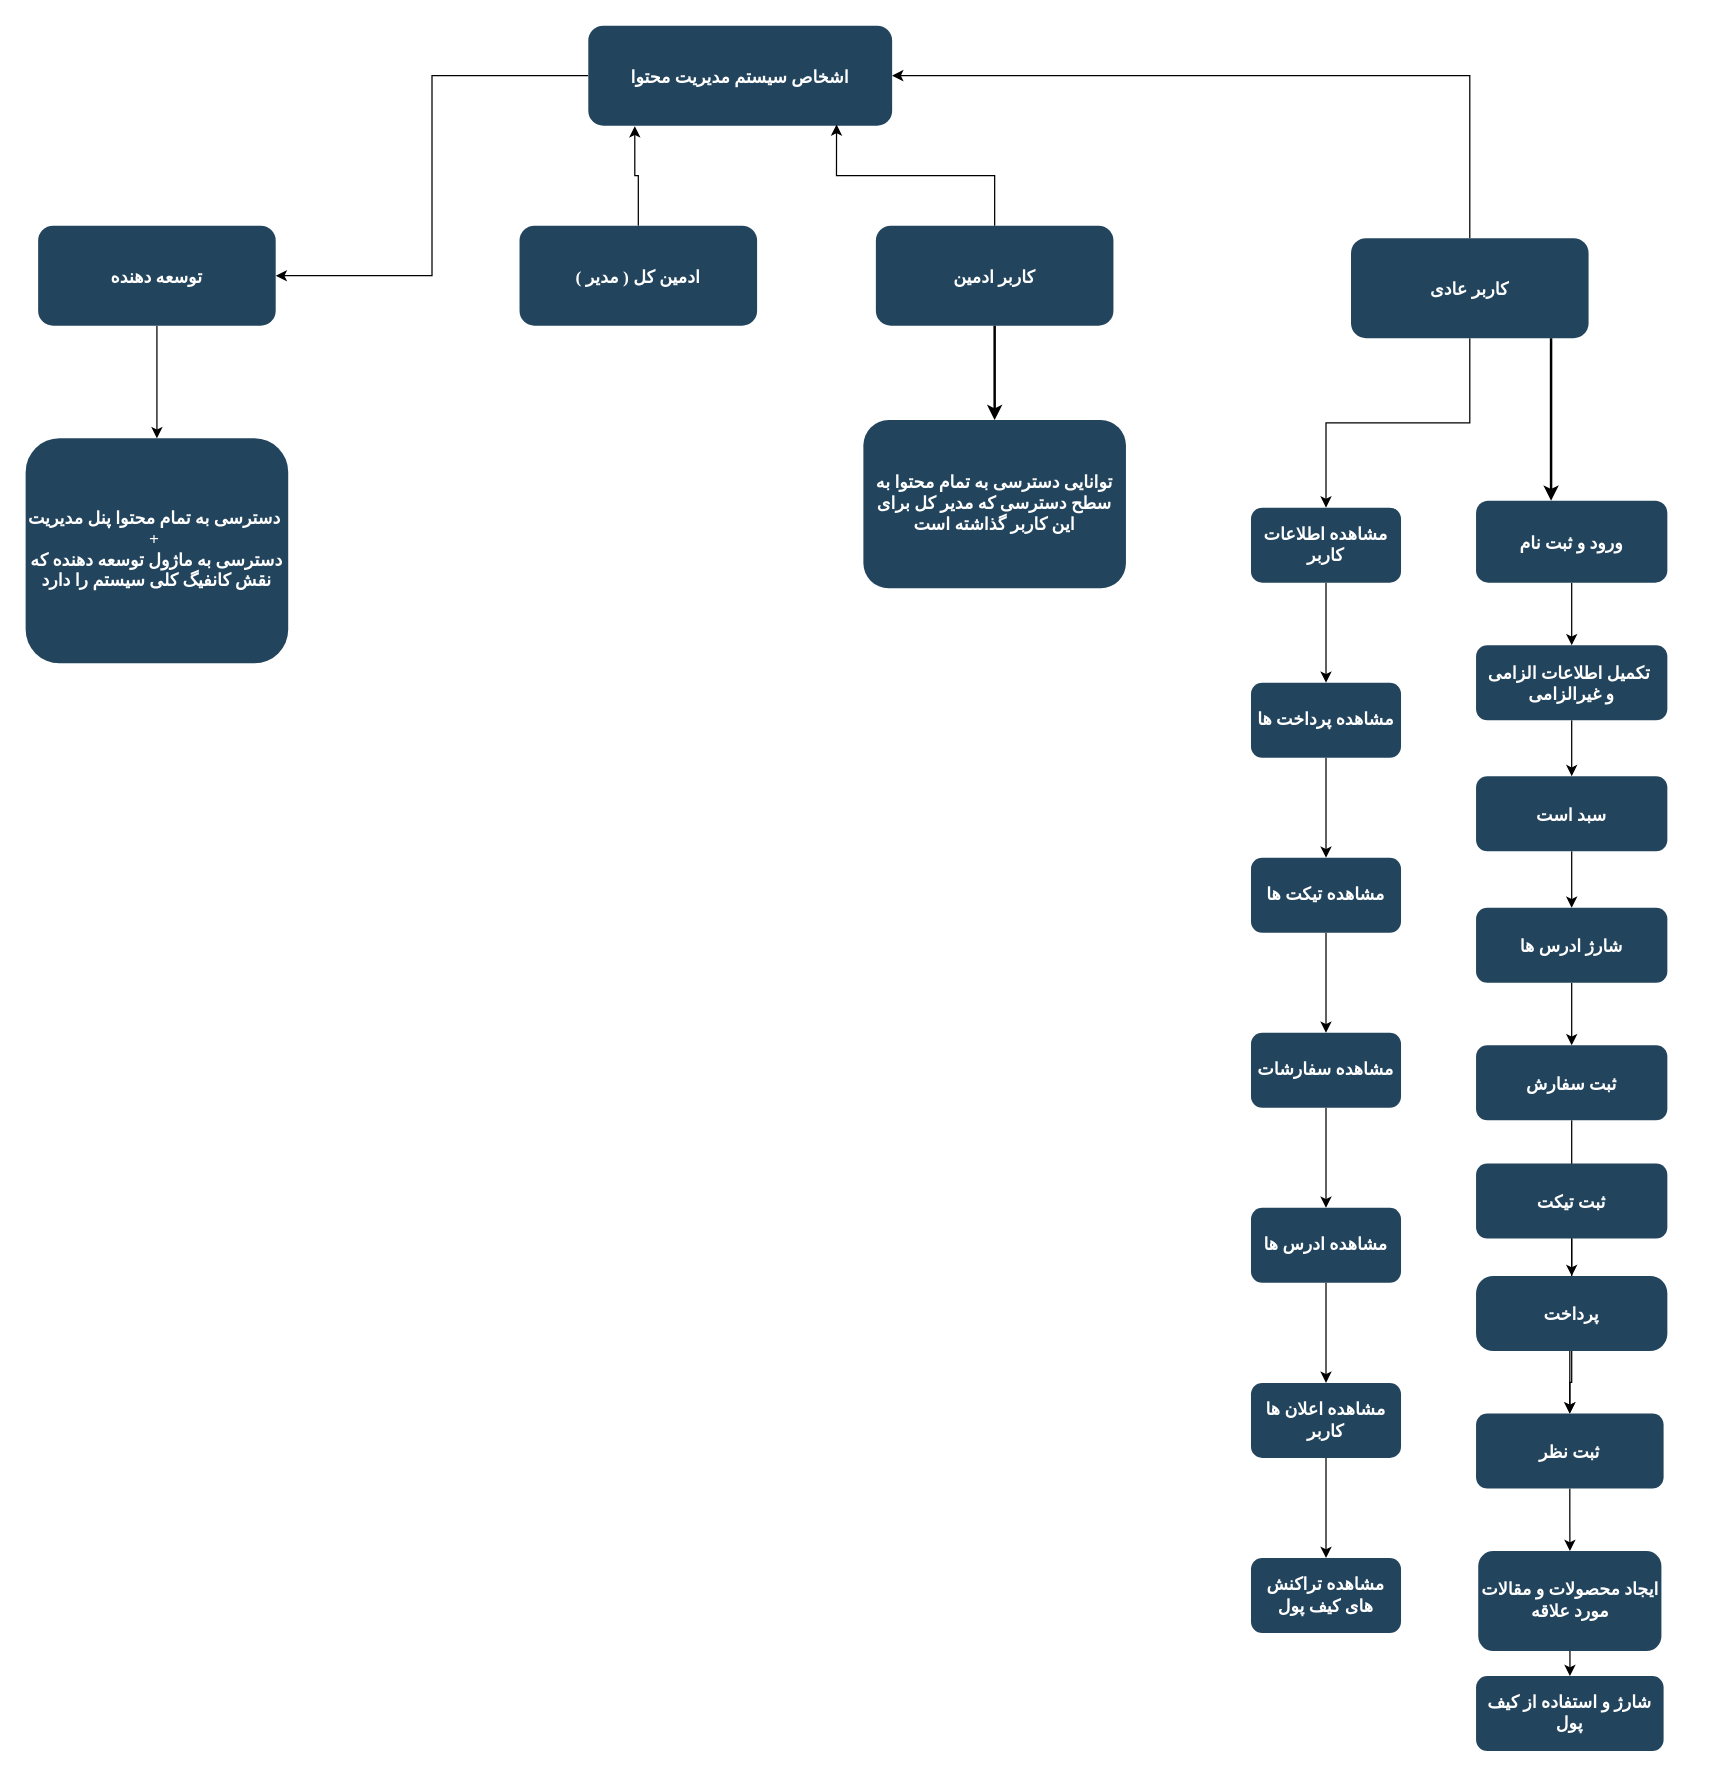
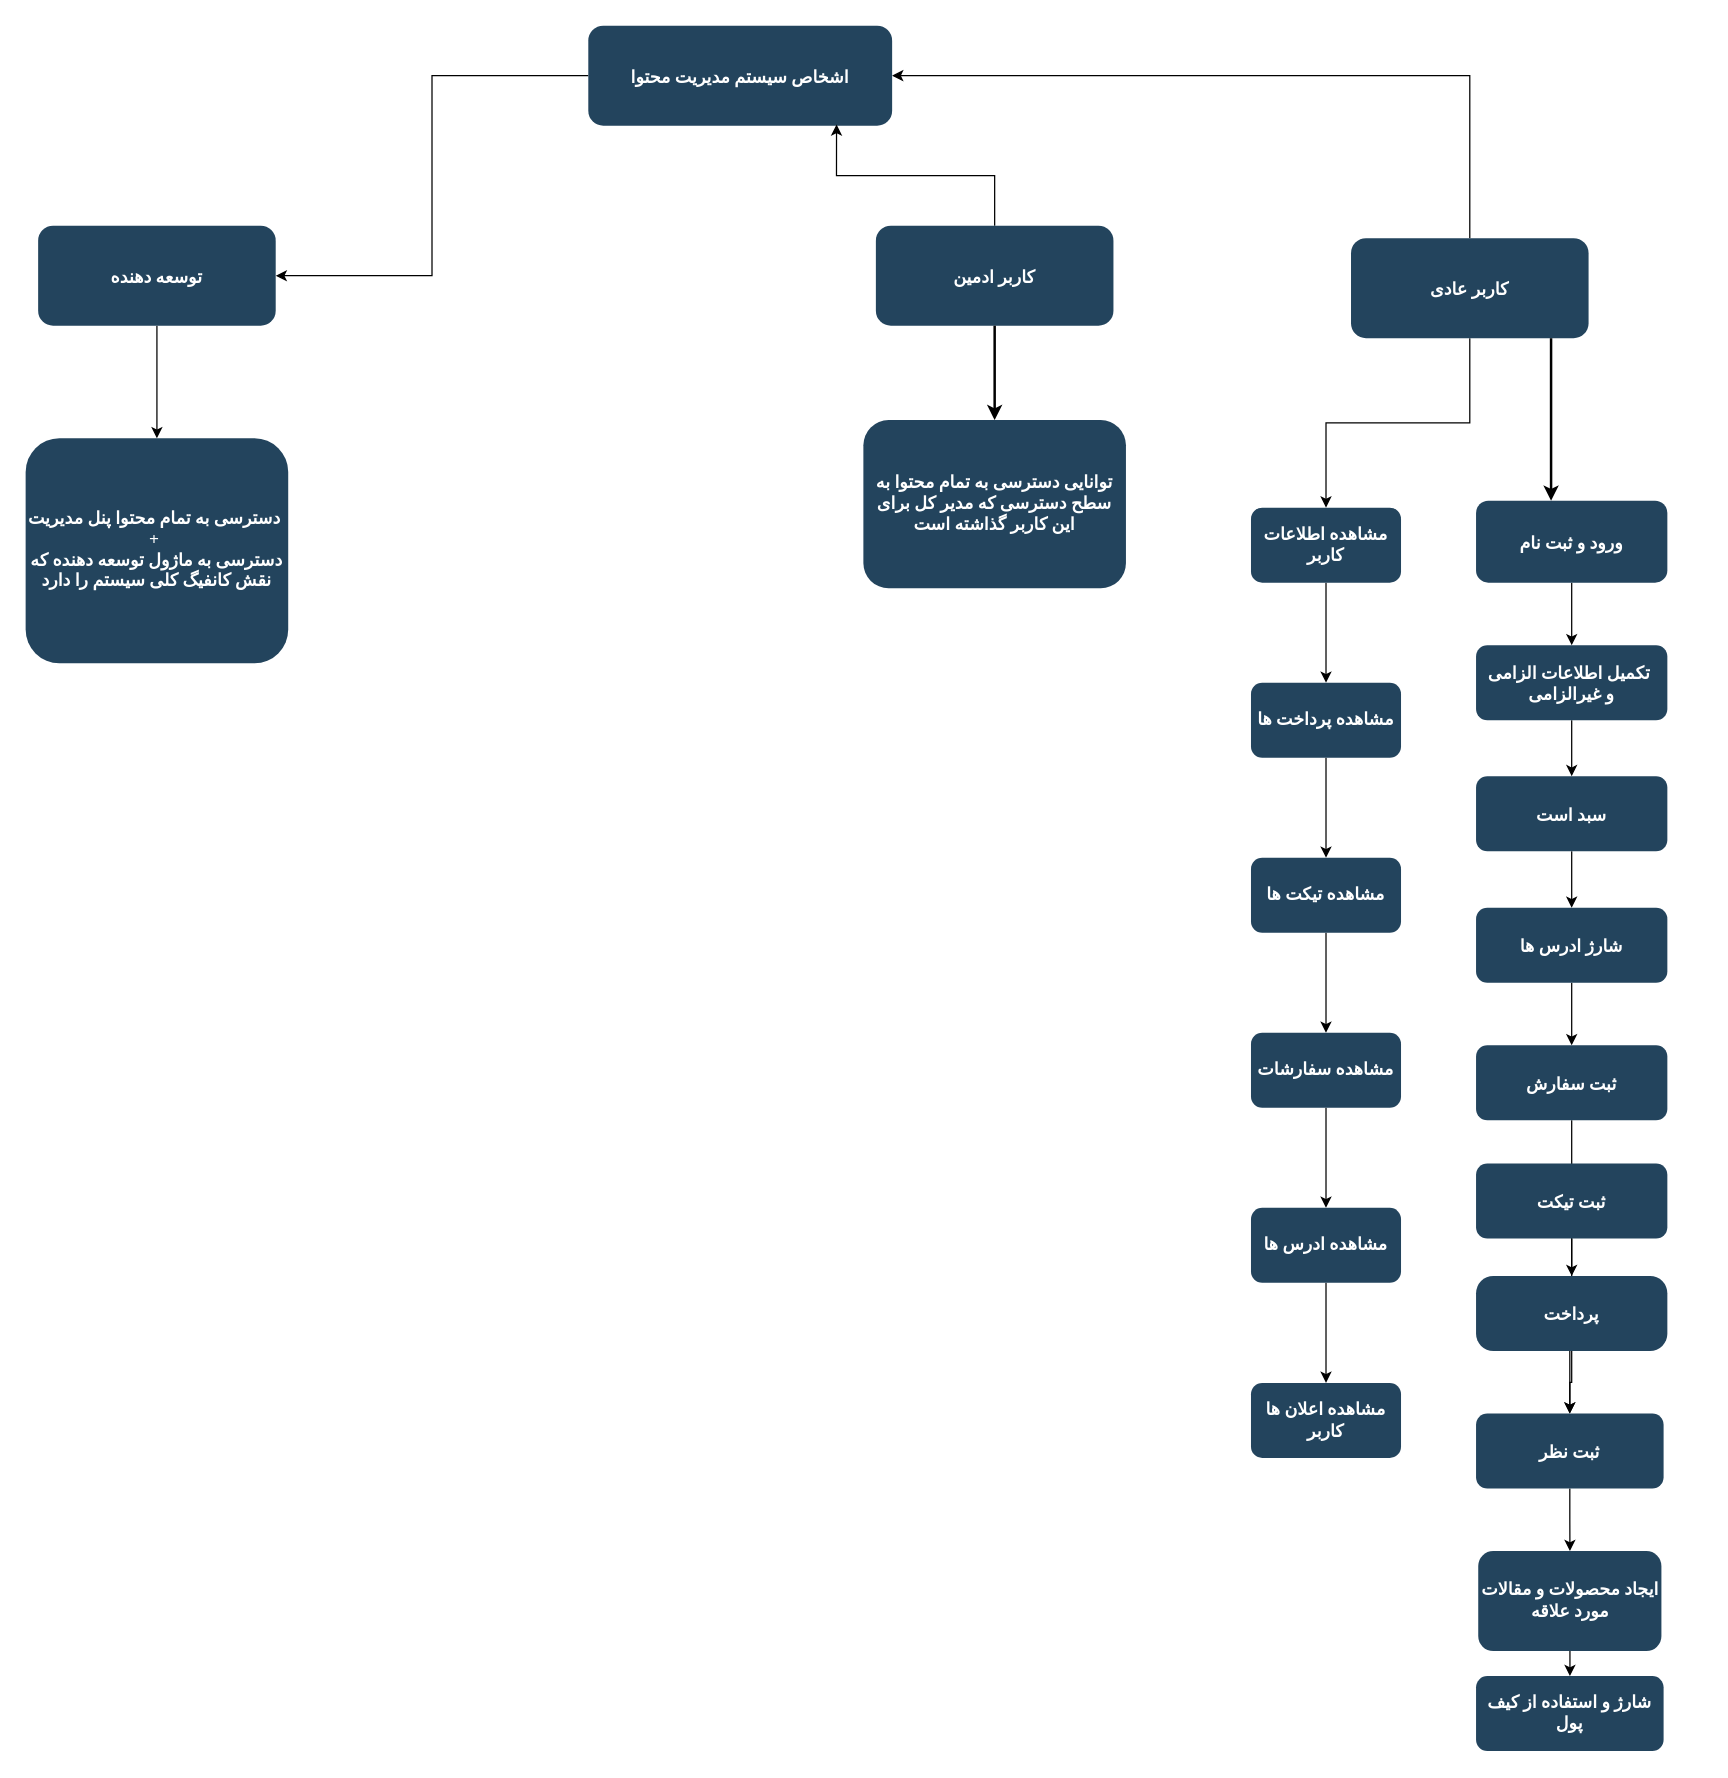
  <mxCell id="0" />
  <mxCell id="1" parent="0" />
  <mxCell id="2" style="edgeStyle=orthogonalEdgeStyle;rounded=0;orthogonalLoop=1;jettySize=auto;html=1;exitX=0;exitY=0.5;exitDx=0;exitDy=0;entryX=1;entryY=0.5;entryDx=0;entryDy=0;" edge="1" parent="1" source="3" target="12"><mxGeometry relative="1" as="geometry" /></mxCell>
  <mxCell id="3" value="اشخاص سیستم مدیریت محتوا" style="rounded=1;fillColor=#23445D;gradientColor=none;strokeColor=none;fontColor=#FFFFFF;fontStyle=1;fontFamily=Tahoma;fontSize=14" parent="1" vertex="1"><mxGeometry x="470" y="20" width="243" height="80" as="geometry" /></mxCell>
  <mxCell id="4" value="" style="edgeStyle=orthogonalEdgeStyle;rounded=0;orthogonalLoop=1;jettySize=auto;html=1;" edge="1" parent="1" source="6" target="36"><mxGeometry relative="1" as="geometry" /></mxCell>
  <mxCell id="5" style="edgeStyle=orthogonalEdgeStyle;rounded=0;orthogonalLoop=1;jettySize=auto;html=1;exitX=0.5;exitY=0;exitDx=0;exitDy=0;entryX=1;entryY=0.5;entryDx=0;entryDy=0;" edge="1" parent="1" source="6" target="3"><mxGeometry relative="1" as="geometry" /></mxCell>
  <mxCell id="6" value="کاربر عادی" style="rounded=1;fillColor=#23445D;gradientColor=none;strokeColor=none;fontColor=#FFFFFF;fontStyle=1;fontFamily=Tahoma;fontSize=14" parent="1" vertex="1"><mxGeometry x="1080" y="190" width="190" height="80" as="geometry" /></mxCell>
  <mxCell id="7" style="edgeStyle=orthogonalEdgeStyle;rounded=0;orthogonalLoop=1;jettySize=auto;html=1;exitX=0.5;exitY=0;exitDx=0;exitDy=0;entryX=0.817;entryY=0.988;entryDx=0;entryDy=0;entryPerimeter=0;" edge="1" parent="1" source="8" target="3"><mxGeometry relative="1" as="geometry" /></mxCell>
  <mxCell id="8" value="کاربر ادمین" style="rounded=1;fillColor=#23445D;gradientColor=none;strokeColor=none;fontColor=#FFFFFF;fontStyle=1;fontFamily=Tahoma;fontSize=14" parent="1" vertex="1"><mxGeometry x="700" y="180" width="190" height="80" as="geometry" /></mxCell>
- <mxCell id="9" style="edgeStyle=orthogonalEdgeStyle;rounded=0;orthogonalLoop=1;jettySize=auto;html=1;exitX=0.5;exitY=0;exitDx=0;exitDy=0;entryX=0.153;entryY=1.005;entryDx=0;entryDy=0;entryPerimeter=0;" edge="1" parent="1" source="10" target="3"><mxGeometry relative="1" as="geometry" /></mxCell>
- <mxCell id="10" value="ادمین کل ( مدیر )" style="rounded=1;fillColor=#23445D;gradientColor=none;strokeColor=none;fontColor=#FFFFFF;fontStyle=1;fontFamily=Tahoma;fontSize=14" parent="1" vertex="1"><mxGeometry x="415" y="180" width="190" height="80" as="geometry" /></mxCell>
  <mxCell id="11" value="" style="edgeStyle=orthogonalEdgeStyle;rounded=0;orthogonalLoop=1;jettySize=auto;html=1;" edge="1" parent="1" source="12" target="48"><mxGeometry relative="1" as="geometry" /></mxCell>
  <mxCell id="12" value="توسعه دهنده" style="rounded=1;fillColor=#23445D;gradientColor=none;strokeColor=none;fontColor=#FFFFFF;fontStyle=1;fontFamily=Tahoma;fontSize=14" parent="1" vertex="1"><mxGeometry x="30" y="180" width="190" height="80" as="geometry" /></mxCell>
  <mxCell id="13" value="توانایی دسترسی به تمام محتوا به سطح دسترسی که مدیر کل برای این کاربر گذاشته است&lt;br&gt;" style="rounded=1;fillColor=#23445D;gradientColor=none;strokeColor=none;fontColor=#FFFFFF;fontStyle=1;fontFamily=Tahoma;fontSize=14;whiteSpace=wrap;html=1;" parent="1" vertex="1"><mxGeometry x="690" y="335.5" width="210" height="134.5" as="geometry" /></mxCell>
  <mxCell id="14" value="" style="edgeStyle=orthogonalEdgeStyle;rounded=0;orthogonalLoop=1;jettySize=auto;html=1;" edge="1" parent="1" source="15" target="17"><mxGeometry relative="1" as="geometry" /></mxCell>
  <mxCell id="15" value="تکمیل اطلاعات الزامی &#10;و غیرالزامی" style="rounded=1;fillColor=#23445D;gradientColor=none;strokeColor=none;fontColor=#FFFFFF;fontStyle=1;fontFamily=Tahoma;fontSize=14" parent="1" vertex="1"><mxGeometry x="1180" y="515.5" width="153" height="60" as="geometry" /></mxCell>
  <mxCell id="16" value="" style="edgeStyle=orthogonalEdgeStyle;rounded=0;orthogonalLoop=1;jettySize=auto;html=1;" edge="1" parent="1" source="17" target="19"><mxGeometry relative="1" as="geometry" /></mxCell>
  <mxCell id="17" value="سبد است" style="rounded=1;fillColor=#23445D;gradientColor=none;strokeColor=none;fontColor=#FFFFFF;fontStyle=1;fontFamily=Tahoma;fontSize=14" parent="1" vertex="1"><mxGeometry x="1180" y="620.25" width="153" height="60" as="geometry" /></mxCell>
  <mxCell id="18" value="" style="edgeStyle=orthogonalEdgeStyle;rounded=0;orthogonalLoop=1;jettySize=auto;html=1;" edge="1" parent="1" source="19" target="21"><mxGeometry relative="1" as="geometry" /></mxCell>
  <mxCell id="19" value="شارژ ادرس ها" style="rounded=1;fillColor=#23445D;gradientColor=none;strokeColor=none;fontColor=#FFFFFF;fontStyle=1;fontFamily=Tahoma;fontSize=14" parent="1" vertex="1"><mxGeometry x="1180" y="725.5" width="153" height="60" as="geometry" /></mxCell>
  <mxCell id="20" value="" style="edgeStyle=orthogonalEdgeStyle;rounded=0;orthogonalLoop=1;jettySize=auto;html=1;" edge="1" parent="1" source="21" target="25"><mxGeometry relative="1" as="geometry" /></mxCell>
  <mxCell id="21" value="ثبت سفارش" style="rounded=1;fillColor=#23445D;gradientColor=none;strokeColor=none;fontColor=#FFFFFF;fontStyle=1;fontFamily=Tahoma;fontSize=14" parent="1" vertex="1"><mxGeometry x="1180" y="835.5" width="153" height="60" as="geometry" /></mxCell>
  <mxCell id="22" value="" style="edgeStyle=orthogonalEdgeStyle;rounded=0;orthogonalLoop=1;jettySize=auto;html=1;" edge="1" parent="1" source="23" target="29"><mxGeometry relative="1" as="geometry" /></mxCell>
  <mxCell id="23" value="ثبت تیکت" style="rounded=1;fillColor=#23445D;gradientColor=none;strokeColor=none;fontColor=#FFFFFF;fontStyle=1;fontFamily=Tahoma;fontSize=14" parent="1" vertex="1"><mxGeometry x="1180" y="930" width="153" height="60" as="geometry" /></mxCell>
  <mxCell id="24" value="" style="edgeStyle=orthogonalEdgeStyle;rounded=0;orthogonalLoop=1;jettySize=auto;html=1;" edge="1" parent="1" source="25" target="29"><mxGeometry relative="1" as="geometry" /></mxCell>
  <mxCell id="25" value="پرداخت" style="rounded=1;fillColor=#23445D;gradientColor=none;strokeColor=none;fontColor=#FFFFFF;fontStyle=1;fontFamily=Tahoma;fontSize=14;arcSize=23;" parent="1" vertex="1"><mxGeometry x="1180" y="1020" width="153" height="60" as="geometry" /></mxCell>
  <mxCell id="26" value="" style="edgeStyle=elbowEdgeStyle;elbow=vertical;strokeWidth=2;rounded=0" parent="1" source="8" target="13" edge="1"><mxGeometry x="-23" y="135.5" width="100" height="100" as="geometry"><mxPoint x="-373" y="235.5" as="sourcePoint" /><mxPoint x="-273" y="135.5" as="targetPoint" /></mxGeometry></mxCell>
  <mxCell id="27" value="" style="edgeStyle=elbowEdgeStyle;elbow=vertical;strokeWidth=2;rounded=0" parent="1" source="6" target="31" edge="1"><mxGeometry x="-23" y="135.5" width="100" height="100" as="geometry"><mxPoint x="-373" y="235.5" as="sourcePoint" /><mxPoint x="-273" y="135.5" as="targetPoint" /><Array as="points"><mxPoint x="1240" y="340" /><mxPoint x="1360" y="250" /></Array></mxGeometry></mxCell>
  <mxCell id="28" value="" style="edgeStyle=orthogonalEdgeStyle;rounded=0;orthogonalLoop=1;jettySize=auto;html=1;" edge="1" parent="1" source="29" target="33"><mxGeometry relative="1" as="geometry" /></mxCell>
  <mxCell id="29" value="ثبت نظر" style="rounded=1;fillColor=#23445D;gradientColor=none;strokeColor=none;fontColor=#FFFFFF;fontStyle=1;fontFamily=Tahoma;fontSize=14" vertex="1" parent="1"><mxGeometry x="1180" y="1130" width="150" height="60" as="geometry" /></mxCell>
  <mxCell id="30" value="" style="edgeStyle=orthogonalEdgeStyle;rounded=0;orthogonalLoop=1;jettySize=auto;html=1;" edge="1" parent="1" source="31" target="15"><mxGeometry relative="1" as="geometry" /></mxCell>
  <mxCell id="31" value="ورود و ثبت نام" style="rounded=1;fillColor=#23445D;gradientColor=none;strokeColor=none;fontColor=#FFFFFF;fontStyle=1;fontFamily=Tahoma;fontSize=14;verticalAlign=middle;" parent="1" vertex="1"><mxGeometry x="1180" y="400" width="153" height="65.5" as="geometry" /></mxCell>
  <mxCell id="32" value="" style="edgeStyle=orthogonalEdgeStyle;rounded=0;orthogonalLoop=1;jettySize=auto;html=1;" edge="1" parent="1" source="33" target="34"><mxGeometry relative="1" as="geometry" /></mxCell>
  <mxCell id="33" value="ایجاد محصولات و مقالات مورد علاقه" style="whiteSpace=wrap;fontSize=14;fontFamily=Tahoma;fillColor=#23445D;strokeColor=none;fontColor=#FFFFFF;rounded=1;gradientColor=none;fontStyle=1;html=1;" vertex="1" parent="1"><mxGeometry x="1181.75" y="1240" width="146.5" height="80" as="geometry" /></mxCell>
  <mxCell id="34" value="شارژ و استفاده از کیف پول" style="whiteSpace=wrap;html=1;fontSize=14;fontFamily=Tahoma;fillColor=#23445D;strokeColor=none;fontColor=#FFFFFF;rounded=1;gradientColor=none;fontStyle=1;" vertex="1" parent="1"><mxGeometry x="1180" y="1340" width="150" height="60" as="geometry" /></mxCell>
  <mxCell id="35" value="" style="edgeStyle=orthogonalEdgeStyle;rounded=0;orthogonalLoop=1;jettySize=auto;html=1;" edge="1" parent="1" source="36" target="38"><mxGeometry relative="1" as="geometry" /></mxCell>
  <mxCell id="36" value="مشاهده اطلاعات کاربر" style="whiteSpace=wrap;html=1;fontSize=14;fontFamily=Tahoma;fillColor=#23445D;strokeColor=none;fontColor=#FFFFFF;rounded=1;gradientColor=none;fontStyle=1;" vertex="1" parent="1"><mxGeometry x="1000" y="405.5" width="120" height="60" as="geometry" /></mxCell>
  <mxCell id="37" value="" style="edgeStyle=orthogonalEdgeStyle;rounded=0;orthogonalLoop=1;jettySize=auto;html=1;" edge="1" parent="1" source="38" target="40"><mxGeometry relative="1" as="geometry" /></mxCell>
  <mxCell id="38" value="مشاهده پرداخت ها&lt;br&gt;" style="whiteSpace=wrap;html=1;fontSize=14;fontFamily=Tahoma;fillColor=#23445D;strokeColor=none;fontColor=#FFFFFF;rounded=1;gradientColor=none;fontStyle=1;" vertex="1" parent="1"><mxGeometry x="1000" y="545.5" width="120" height="60" as="geometry" /></mxCell>
  <mxCell id="39" value="" style="edgeStyle=orthogonalEdgeStyle;rounded=0;orthogonalLoop=1;jettySize=auto;html=1;" edge="1" parent="1" source="40" target="42"><mxGeometry relative="1" as="geometry" /></mxCell>
  <mxCell id="40" value="مشاهده تیکت ها" style="whiteSpace=wrap;html=1;fontSize=14;fontFamily=Tahoma;fillColor=#23445D;strokeColor=none;fontColor=#FFFFFF;rounded=1;gradientColor=none;fontStyle=1;" vertex="1" parent="1"><mxGeometry x="1000" y="685.5" width="120" height="60" as="geometry" /></mxCell>
  <mxCell id="41" value="" style="edgeStyle=orthogonalEdgeStyle;rounded=0;orthogonalLoop=1;jettySize=auto;html=1;" edge="1" parent="1" source="42" target="44"><mxGeometry relative="1" as="geometry" /></mxCell>
  <mxCell id="42" value="مشاهده سفارشات" style="whiteSpace=wrap;html=1;fontSize=14;fontFamily=Tahoma;fillColor=#23445D;strokeColor=none;fontColor=#FFFFFF;rounded=1;gradientColor=none;fontStyle=1;" vertex="1" parent="1"><mxGeometry x="1000" y="825.5" width="120" height="60" as="geometry" /></mxCell>
  <mxCell id="43" value="" style="edgeStyle=orthogonalEdgeStyle;rounded=0;orthogonalLoop=1;jettySize=auto;html=1;" edge="1" parent="1" source="44" target="46"><mxGeometry relative="1" as="geometry" /></mxCell>
  <mxCell id="44" value="مشاهده ادرس ها&lt;br&gt;" style="whiteSpace=wrap;html=1;fontSize=14;fontFamily=Tahoma;fillColor=#23445D;strokeColor=none;fontColor=#FFFFFF;rounded=1;gradientColor=none;fontStyle=1;" vertex="1" parent="1"><mxGeometry x="1000" y="965.5" width="120" height="60" as="geometry" /></mxCell>
- <mxCell id="45" value="" style="edgeStyle=orthogonalEdgeStyle;rounded=0;orthogonalLoop=1;jettySize=auto;html=1;" edge="1" parent="1" source="46" target="47"><mxGeometry relative="1" as="geometry" /></mxCell>
  <mxCell id="46" value="مشاهده اعلان ها کاربر" style="whiteSpace=wrap;html=1;fontSize=14;fontFamily=Tahoma;fillColor=#23445D;strokeColor=none;fontColor=#FFFFFF;rounded=1;gradientColor=none;fontStyle=1;" vertex="1" parent="1"><mxGeometry x="1000" y="1105.5" width="120" height="60" as="geometry" /></mxCell>
- <mxCell id="47" value="مشاهده تراکنش های کیف پول" style="whiteSpace=wrap;html=1;fontSize=14;fontFamily=Tahoma;fillColor=#23445D;strokeColor=none;fontColor=#FFFFFF;rounded=1;gradientColor=none;fontStyle=1;" vertex="1" parent="1"><mxGeometry x="1000" y="1245.5" width="120" height="60" as="geometry" /></mxCell>
  <mxCell id="48" value="دسترسی به تمام محتوا پنل مدیریت&amp;nbsp;&lt;br&gt;+&amp;nbsp;&lt;br&gt;دسترسی به ماژول توسعه دهنده که نقش کانفیگ کلی سیستم را دارد&lt;br&gt;" style="whiteSpace=wrap;html=1;fontSize=14;fontFamily=Tahoma;fillColor=#23445D;strokeColor=none;fontColor=#FFFFFF;rounded=1;gradientColor=none;fontStyle=1;" vertex="1" parent="1"><mxGeometry x="20" y="350" width="210" height="180" as="geometry" /></mxCell>
